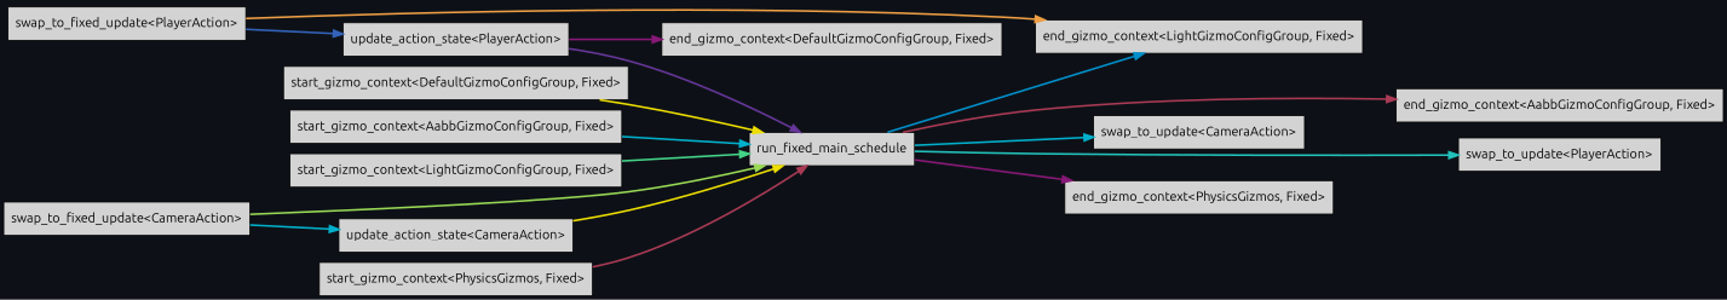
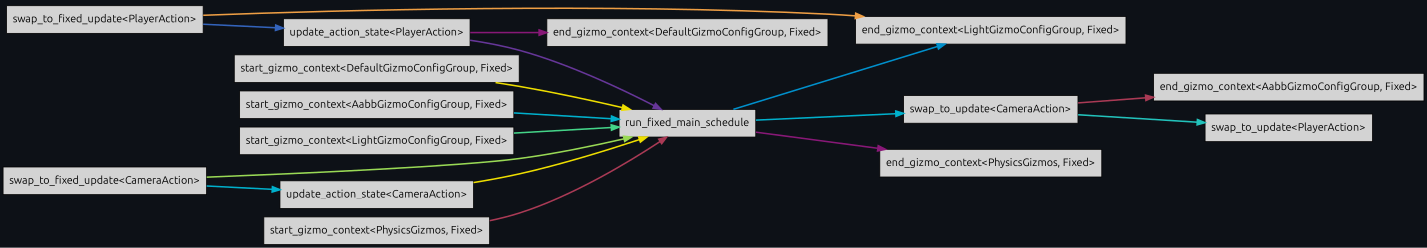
  digraph {
    bgcolor="#0d1117"
    compound=true
    fontname=Ubuntu
    nodesep=0.15
    rankdir=LR
    splines=spline
    node [fontname=Ubuntu shape=box style=filled]
    edge [color="#00b0cc" fontname=Ubuntu penwidth=2]
    n1 [label=run_fixed_main_schedule]
    n2 [label="end_gizmo_context<AabbGizmoConfigGroup, Fixed>"]
    n3 [label="end_gizmo_context<LightGizmoConfigGroup, Fixed>"]
    n4 [label="swap_to_update<PlayerAction>"]
    n5 [label="swap_to_update<CameraAction>"]
    n6 [label="end_gizmo_context<PhysicsGizmos, Fixed>"]
    n7 [label="end_gizmo_context<DefaultGizmoConfigGroup, Fixed>"]
    n8 [label="start_gizmo_context<DefaultGizmoConfigGroup, Fixed>"]
    n9 [label="start_gizmo_context<AabbGizmoConfigGroup, Fixed>"]
    n10 [label="start_gizmo_context<LightGizmoConfigGroup, Fixed>"]
    n11 [label="swap_to_fixed_update<PlayerAction>"]
    n12 [label="update_action_state<PlayerAction>"]
    n13 [label="swap_to_fixed_update<CameraAction>"]
    n14 [label="update_action_state<CameraAction>"]
    n15 [label="start_gizmo_context<PhysicsGizmos, Fixed>"]
-   n1 -> n2 [color="#aa3a55"]
+   n5 -> n2 [color="#aa3a55"]
    n1 -> n3 [color="#0090cc"]
-   n1 -> n4 [color="#22c2bb"]
+   n5 -> n4 [color="#22c2bb"]
    n1 -> n5
    n1 -> n6 [color="#881877"]
    n8 -> n1 [color="#eede00"]
    n9 -> n1
    n10 -> n1 [color="#44d488"]
    n11 -> n3 [color="#ee9e44"]
    n11 -> n12 [color="#3363bb"]
    n12 -> n1 [color="#663699"]
    n12 -> n7 [color="#881877"]
    n13 -> n1 [color="#99d955"]
    n13 -> n14
    n14 -> n1 [color="#eede00"]
    n15 -> n1 [color="#aa3a55"]
  }
